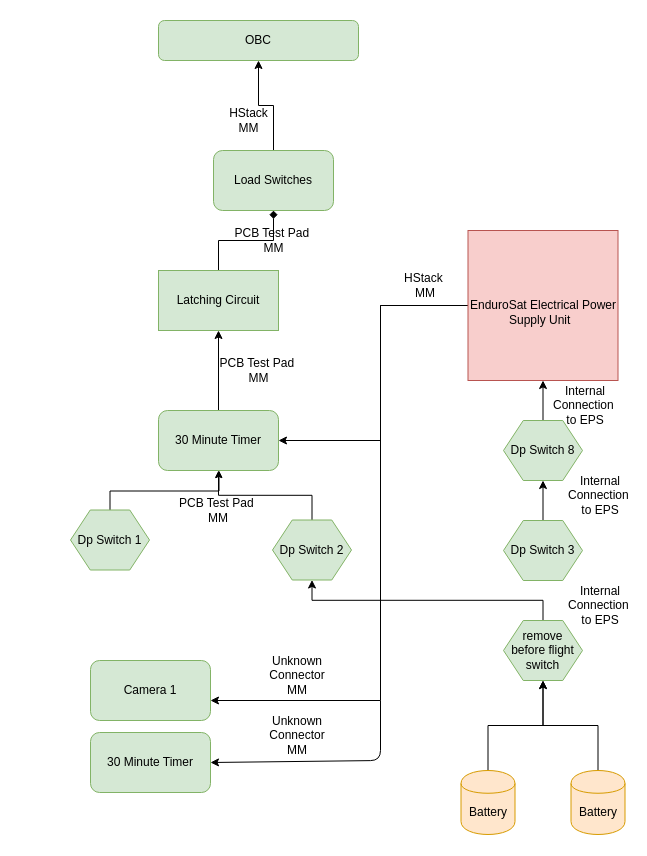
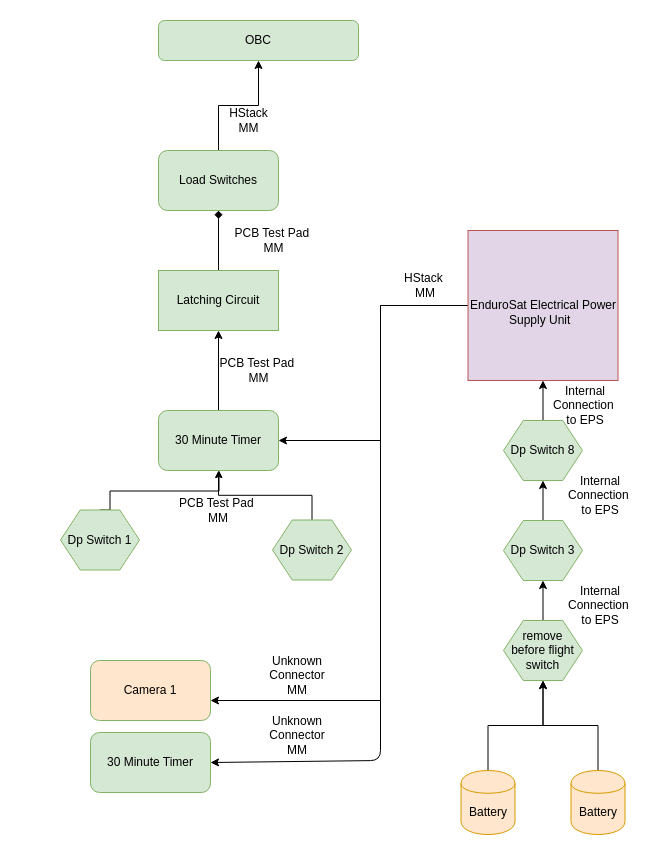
  <mxCell id="0" />
  <mxCell id="1" parent="0" />
  <mxCell id="2" style="edgeStyle=orthogonalEdgeStyle;rounded=0;orthogonalLoop=1;jettySize=auto;html=1;exitX=0.115;exitY=1.007;exitDx=0;exitDy=0;entryX=1;entryY=0.5;entryDx=0;entryDy=0;startArrow=none;startFill=0;endArrow=classic;endFill=1;endSize=5;targetPerimeterSpacing=0;exitPerimeter=0;" parent="1" edge="1"><mxGeometry relative="1" as="geometry"><Array as="points"><mxPoint x="110" y="286" /><mxPoint x="110" y="331" /></Array><mxPoint x="20" y="330.5" as="targetPoint" /></mxGeometry></mxCell>
  <mxCell id="3" style="edgeStyle=orthogonalEdgeStyle;rounded=0;orthogonalLoop=1;jettySize=auto;html=1;exitX=0.25;exitY=1;exitDx=0;exitDy=0;entryX=1;entryY=0.5;entryDx=0;entryDy=0;startArrow=none;startFill=0;endArrow=classic;endFill=1;endSize=5;targetPerimeterSpacing=0;" parent="1" edge="1"><mxGeometry relative="1" as="geometry"><mxPoint x="20" y="415.5" as="targetPoint" /></mxGeometry></mxCell>
  <mxCell id="4" style="edgeStyle=orthogonalEdgeStyle;rounded=0;orthogonalLoop=1;jettySize=auto;html=1;exitX=0.5;exitY=0;exitDx=0;exitDy=0;entryX=0.5;entryY=1;entryDx=0;entryDy=0;" parent="1" source="5" target="25" edge="1"><mxGeometry relative="1" as="geometry" /></mxCell>
  <mxCell id="5" value="30 Minute Timer" style="rounded=1;whiteSpace=wrap;html=1;fillColor=#d5e8d4;strokeColor=#82b366;" parent="1" vertex="1"><mxGeometry x="158" y="410" width="120" height="60" as="geometry" /></mxCell>
  <mxCell id="6" style="edgeStyle=orthogonalEdgeStyle;rounded=0;orthogonalLoop=1;jettySize=auto;html=1;exitX=0.5;exitY=0;exitDx=0;exitDy=0;startArrow=none;startFill=0;endArrow=classic;endFill=1;endSize=5;targetPerimeterSpacing=0;" parent="1" source="7" target="5" edge="1"><mxGeometry relative="1" as="geometry"><Array as="points"><mxPoint x="109.5" y="490.5" /><mxPoint x="218.5" y="490.5" /></Array></mxGeometry></mxCell>
- <mxCell id="7" value="Dp Switch 1" style="shape=hexagon;perimeter=hexagonPerimeter2;whiteSpace=wrap;html=1;fillColor=#d5e8d4;strokeColor=#82b366;" parent="1" vertex="1"><mxGeometry x="70" y="509.5" width="79" height="60" as="geometry" /></mxCell>
+ <mxCell id="7" value="Dp Switch 1" style="shape=hexagon;perimeter=hexagonPerimeter2;whiteSpace=wrap;html=1;fillColor=#d5e8d4;strokeColor=#82b366;" parent="1" vertex="1"><mxGeometry x="60" y="509.5" width="79" height="60" as="geometry" /></mxCell>
  <mxCell id="8" style="edgeStyle=orthogonalEdgeStyle;rounded=0;orthogonalLoop=1;jettySize=auto;html=1;exitX=0.5;exitY=0;exitDx=0;exitDy=0;entryX=0.5;entryY=1;entryDx=0;entryDy=0;startArrow=none;startFill=0;endArrow=classic;endFill=1;endSize=5;targetPerimeterSpacing=0;" parent="1" source="9" target="5" edge="1"><mxGeometry relative="1" as="geometry" /></mxCell>
  <mxCell id="9" value="Dp Switch 2" style="shape=hexagon;perimeter=hexagonPerimeter2;whiteSpace=wrap;html=1;fillColor=#d5e8d4;strokeColor=#82b366;" parent="1" vertex="1"><mxGeometry x="272" y="519.5" width="79" height="60" as="geometry" /></mxCell>
  <mxCell id="10" style="edgeStyle=orthogonalEdgeStyle;rounded=0;orthogonalLoop=1;jettySize=auto;html=1;exitX=0.5;exitY=0;exitDx=0;exitDy=0;entryX=0.5;entryY=1;entryDx=0;entryDy=0;" parent="1" source="11" target="15" edge="1"><mxGeometry relative="1" as="geometry" /></mxCell>
  <mxCell id="11" value="Dp Switch 3" style="shape=hexagon;perimeter=hexagonPerimeter2;whiteSpace=wrap;html=1;fillColor=#d5e8d4;strokeColor=#82b366;" parent="1" vertex="1"><mxGeometry x="503" y="520" width="79" height="60" as="geometry" /></mxCell>
- <mxCell id="12" style="edgeStyle=orthogonalEdgeStyle;rounded=0;orthogonalLoop=1;jettySize=auto;html=1;exitX=0.5;exitY=0;exitDx=0;exitDy=0;" parent="1" source="13" target="9" edge="1"><mxGeometry relative="1" as="geometry" /></mxCell>
+ <mxCell id="12" style="edgeStyle=orthogonalEdgeStyle;rounded=0;orthogonalLoop=1;jettySize=auto;html=1;exitX=0.5;exitY=0;exitDx=0;exitDy=0;entryX=0.5;entryY=1;entryDx=0;entryDy=0;" parent="1" source="13" target="11" edge="1"><mxGeometry relative="1" as="geometry" /></mxCell>
  <mxCell id="13" value="remove before flight switch" style="shape=hexagon;perimeter=hexagonPerimeter2;whiteSpace=wrap;html=1;fillColor=#d5e8d4;strokeColor=#82b366;" parent="1" vertex="1"><mxGeometry x="503" y="620" width="79" height="60" as="geometry" /></mxCell>
  <mxCell id="14" value="" style="edgeStyle=orthogonalEdgeStyle;rounded=0;orthogonalLoop=1;jettySize=auto;html=1;" parent="1" source="15" target="18" edge="1"><mxGeometry relative="1" as="geometry" /></mxCell>
  <mxCell id="15" value="Dp Switch 8" style="shape=hexagon;perimeter=hexagonPerimeter2;whiteSpace=wrap;html=1;fillColor=#d5e8d4;strokeColor=#82b366;" parent="1" vertex="1"><mxGeometry x="503" y="420" width="79" height="60" as="geometry" /></mxCell>
  <mxCell id="16" style="edgeStyle=orthogonalEdgeStyle;rounded=0;orthogonalLoop=1;jettySize=auto;html=1;exitX=0;exitY=0.5;exitDx=0;exitDy=0;sourcePerimeterSpacing=0;endSize=6;entryX=1;entryY=0.5;entryDx=0;entryDy=0;" parent="1" target="5" edge="1"><mxGeometry relative="1" as="geometry"><mxPoint x="461.5" y="305" as="sourcePoint" /><mxPoint x="281" y="440" as="targetPoint" /><Array as="points"><mxPoint x="380" y="305" /><mxPoint x="380" y="440" /></Array></mxGeometry></mxCell>
  <mxCell id="17" style="edgeStyle=orthogonalEdgeStyle;rounded=0;orthogonalLoop=1;jettySize=auto;html=1;exitX=0;exitY=0.5;exitDx=0;exitDy=0;" edge="1" parent="1" source="18"><mxGeometry relative="1" as="geometry"><mxPoint x="210" y="700" as="targetPoint" /><Array as="points"><mxPoint x="380" y="305" /><mxPoint x="380" y="700" /><mxPoint x="210" y="700" /></Array></mxGeometry></mxCell>
- <mxCell id="18" value="&lt;br&gt;EnduroSat Electrical Power Supply Unit&amp;nbsp;&amp;nbsp;" style="whiteSpace=wrap;html=1;aspect=fixed;fillColor=#f8cecc;strokeColor=#b85450;align=center;" parent="1" vertex="1"><mxGeometry x="467.5" y="230" width="150" height="150" as="geometry" /></mxCell>
+ <mxCell id="18" value="&lt;br&gt;EnduroSat Electrical Power Supply Unit&amp;nbsp;&amp;nbsp;" style="whiteSpace=wrap;html=1;aspect=fixed;fillColor=#e1d5e7;strokeColor=#b85450;align=center;" parent="1" vertex="1"><mxGeometry x="467.5" y="230" width="150" height="150" as="geometry" /></mxCell>
  <mxCell id="19" style="edgeStyle=orthogonalEdgeStyle;rounded=0;orthogonalLoop=1;jettySize=auto;html=1;entryX=0.5;entryY=1;entryDx=0;entryDy=0;" edge="1" parent="1" source="20" target="13"><mxGeometry relative="1" as="geometry" /></mxCell>
  <mxCell id="20" value="Battery" style="shape=cylinder;whiteSpace=wrap;html=1;boundedLbl=1;backgroundOutline=1;fillColor=#ffe6cc;strokeColor=#d79b00;" parent="1" vertex="1"><mxGeometry x="460.5" y="770" width="54" height="64" as="geometry" /></mxCell>
  <mxCell id="21" style="edgeStyle=orthogonalEdgeStyle;rounded=0;orthogonalLoop=1;jettySize=auto;html=1;exitX=0.5;exitY=0;exitDx=0;exitDy=0;entryX=0.5;entryY=1;entryDx=0;entryDy=0;" edge="1" parent="1" source="22" target="13"><mxGeometry relative="1" as="geometry" /></mxCell>
  <mxCell id="22" value="Battery" style="shape=cylinder;whiteSpace=wrap;html=1;boundedLbl=1;backgroundOutline=1;fillColor=#ffe6cc;strokeColor=#d79b00;" parent="1" vertex="1"><mxGeometry x="570.5" y="770" width="54" height="64" as="geometry" /></mxCell>
  <mxCell id="23" value="HStack&amp;nbsp;&lt;br&gt;MM" style="text;html=1;strokeColor=none;fillColor=none;align=center;verticalAlign=middle;whiteSpace=wrap;rounded=0;" parent="1" vertex="1"><mxGeometry x="400" y="260" width="50" height="50" as="geometry" /></mxCell>
  <mxCell id="24" value="" style="edgeStyle=orthogonalEdgeStyle;rounded=0;orthogonalLoop=1;jettySize=auto;html=1;endArrow=diamond;" parent="1" source="25" target="27" edge="1"><mxGeometry relative="1" as="geometry" /></mxCell>
  <mxCell id="25" value="Latching Circuit" style="whiteSpace=wrap;html=1;fillColor=#d5e8d4;strokeColor=#82b366;rounded=0;" parent="1" vertex="1"><mxGeometry x="158" y="270" width="120" height="60" as="geometry" /></mxCell>
  <mxCell id="26" value="" style="edgeStyle=orthogonalEdgeStyle;rounded=0;orthogonalLoop=1;jettySize=auto;html=1;" parent="1" source="27" target="28" edge="1"><mxGeometry relative="1" as="geometry" /></mxCell>
- <mxCell id="27" value="Load Switches" style="rounded=1;whiteSpace=wrap;html=1;fillColor=#d5e8d4;strokeColor=#82b366;" parent="1" vertex="1"><mxGeometry x="213" y="150" width="120" height="60" as="geometry" /></mxCell>
+ <mxCell id="27" value="Load Switches" style="rounded=1;whiteSpace=wrap;html=1;fillColor=#d5e8d4;strokeColor=#82b366;" parent="1" vertex="1"><mxGeometry x="158" y="150" width="120" height="60" as="geometry" /></mxCell>
  <mxCell id="28" value="OBC" style="rounded=1;whiteSpace=wrap;html=1;fillColor=#d5e8d4;strokeColor=#82b366;" parent="1" vertex="1"><mxGeometry x="158" y="20" width="200" height="40" as="geometry" /></mxCell>
- <mxCell id="29" value="Camera 1" style="rounded=1;whiteSpace=wrap;html=1;fillColor=#d5e8d4;strokeColor=#82b366;" vertex="1" parent="1"><mxGeometry x="90" y="660" width="120" height="60" as="geometry" /></mxCell>
+ <mxCell id="29" value="Camera 1" style="rounded=1;whiteSpace=wrap;html=1;fillColor=#ffe6cc;strokeColor=#82b366;" vertex="1" parent="1"><mxGeometry x="90" y="660" width="120" height="60" as="geometry" /></mxCell>
  <mxCell id="30" value="30 Minute Timer" style="rounded=1;whiteSpace=wrap;html=1;fillColor=#d5e8d4;strokeColor=#82b366;" vertex="1" parent="1"><mxGeometry x="90" y="732" width="120" height="60" as="geometry" /></mxCell>
  <mxCell id="31" value="" style="endArrow=classic;html=1;entryX=1;entryY=0.5;entryDx=0;entryDy=0;" edge="1" parent="1" target="30"><mxGeometry width="50" height="50" relative="1" as="geometry"><mxPoint x="380" y="700" as="sourcePoint" /><mxPoint x="380" y="760" as="targetPoint" /><Array as="points"><mxPoint x="380" y="760" /></Array></mxGeometry></mxCell>
  <mxCell id="32" value="Unknown Connector MM" style="text;html=1;strokeColor=none;fillColor=none;align=center;verticalAlign=middle;whiteSpace=wrap;rounded=0;" vertex="1" parent="1"><mxGeometry x="272" y="650" width="50" height="50" as="geometry" /></mxCell>
  <mxCell id="33" value="Unknown Connector MM" style="text;html=1;strokeColor=none;fillColor=none;align=center;verticalAlign=middle;whiteSpace=wrap;rounded=0;" vertex="1" parent="1"><mxGeometry x="272" y="710" width="50" height="50" as="geometry" /></mxCell>
  <mxCell id="34" value="Internal Connection&amp;nbsp;&lt;br&gt;to EPS" style="text;html=1;strokeColor=none;fillColor=none;align=center;verticalAlign=middle;whiteSpace=wrap;rounded=0;" vertex="1" parent="1"><mxGeometry x="560" y="380" width="50" height="50" as="geometry" /></mxCell>
  <mxCell id="35" value="Internal Connection&amp;nbsp;&lt;br&gt;to EPS" style="text;html=1;strokeColor=none;fillColor=none;align=center;verticalAlign=middle;whiteSpace=wrap;rounded=0;" vertex="1" parent="1"><mxGeometry x="574.5" y="470" width="50" height="50" as="geometry" /></mxCell>
  <mxCell id="36" value="Internal Connection&amp;nbsp;&lt;br&gt;to EPS" style="text;html=1;strokeColor=none;fillColor=none;align=center;verticalAlign=middle;whiteSpace=wrap;rounded=0;" vertex="1" parent="1"><mxGeometry x="574.5" y="580" width="50" height="50" as="geometry" /></mxCell>
  <mxCell id="37" value="PCB Test Pad&amp;nbsp;&lt;br&gt;MM" style="text;html=1;strokeColor=none;fillColor=none;align=center;verticalAlign=middle;whiteSpace=wrap;rounded=0;" vertex="1" parent="1"><mxGeometry x="173" y="500" width="90" height="20" as="geometry" /></mxCell>
  <mxCell id="38" value="PCB Test Pad&amp;nbsp;&lt;br&gt;MM" style="text;html=1;strokeColor=none;fillColor=none;align=center;verticalAlign=middle;whiteSpace=wrap;rounded=0;" vertex="1" parent="1"><mxGeometry x="210" y="360" width="97" height="20" as="geometry" /></mxCell>
  <mxCell id="39" value="PCB Test Pad&amp;nbsp;&lt;br&gt;MM" style="text;html=1;strokeColor=none;fillColor=none;align=center;verticalAlign=middle;whiteSpace=wrap;rounded=0;" vertex="1" parent="1"><mxGeometry x="225" y="230" width="97" height="20" as="geometry" /></mxCell>
  <mxCell id="40" value="HStack&lt;br&gt;MM" style="text;html=1;strokeColor=none;fillColor=none;align=center;verticalAlign=middle;whiteSpace=wrap;rounded=0;" vertex="1" parent="1"><mxGeometry x="200" y="110" width="97" height="20" as="geometry" /></mxCell>
